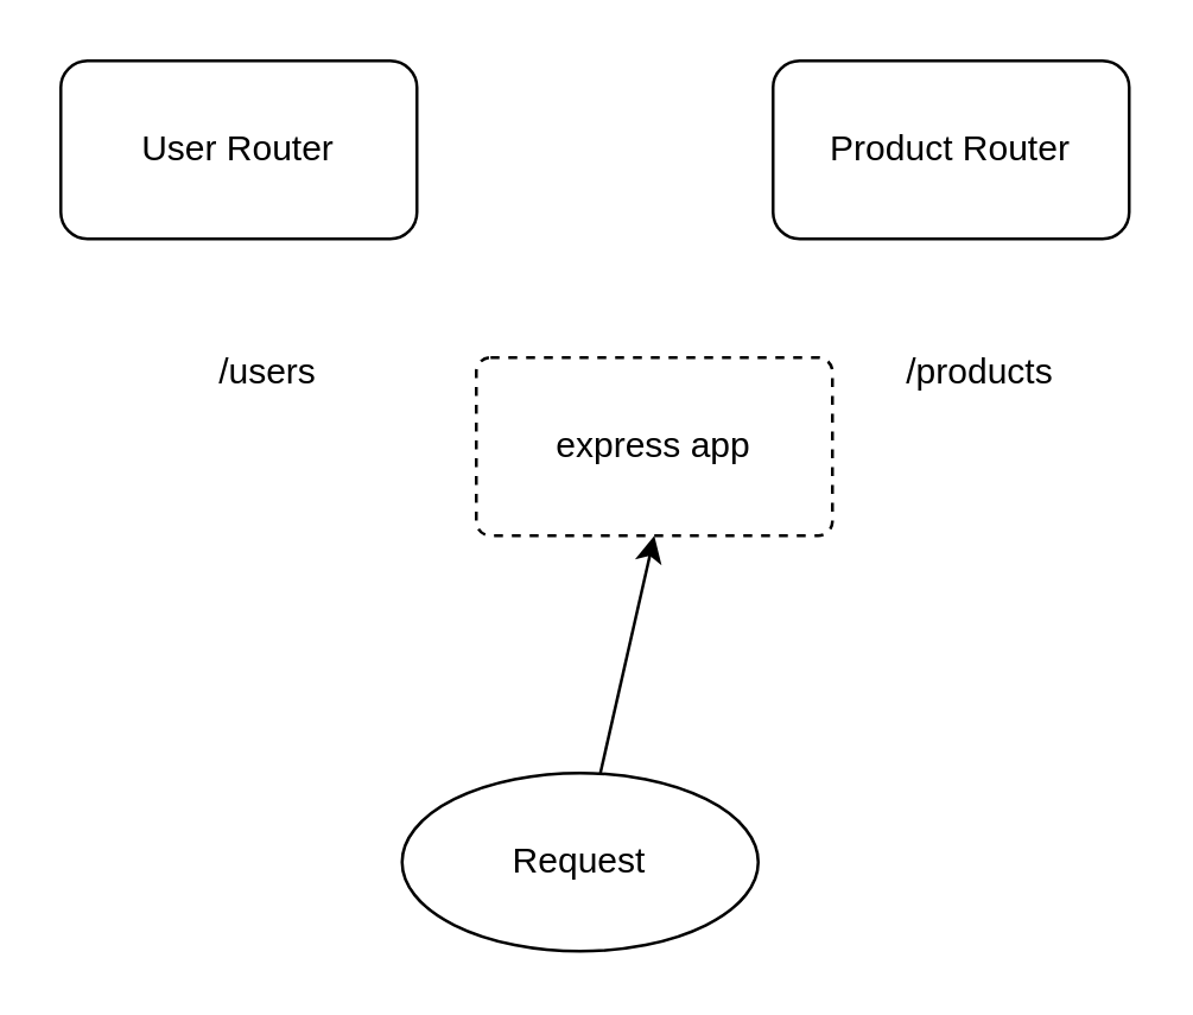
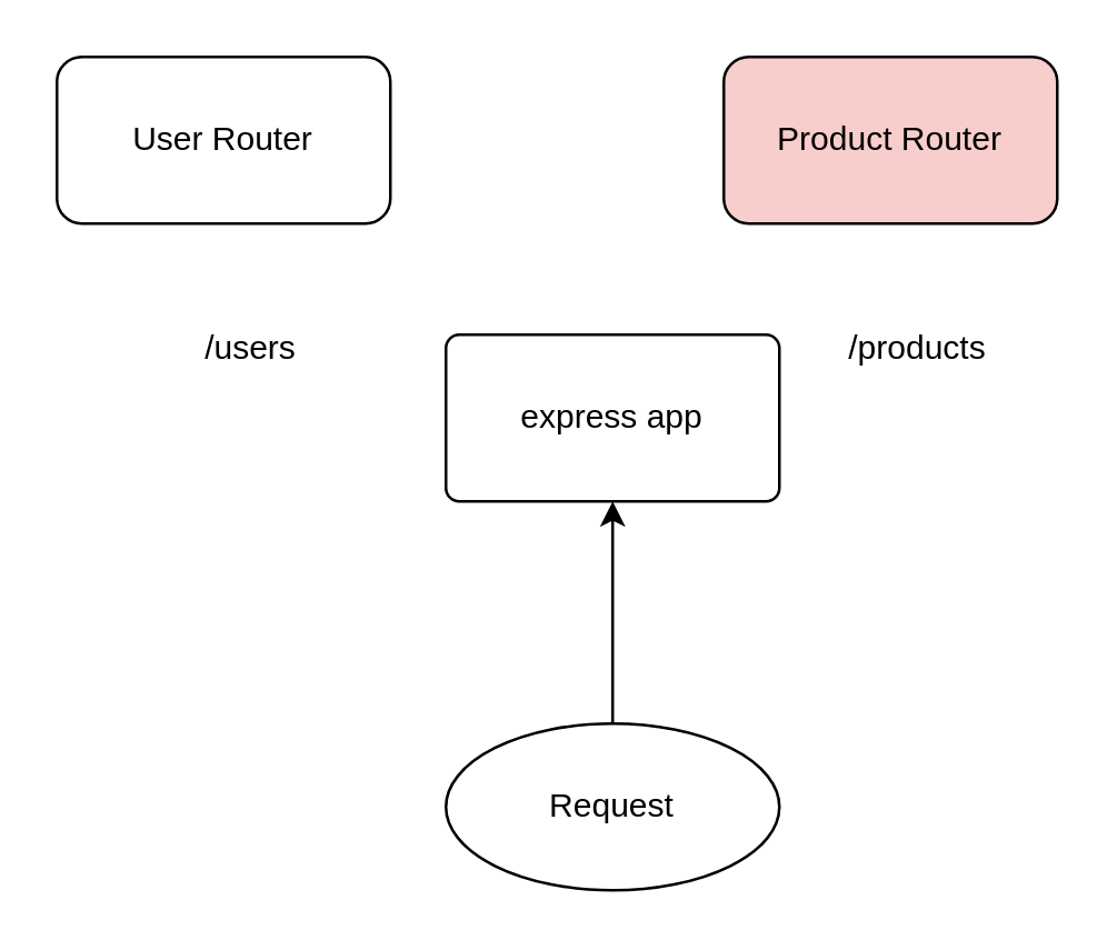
  <mxCell id="0" />
  <mxCell id="1" parent="0" />
- <mxCell id="2" value="express app" style="rounded=1;whiteSpace=wrap;html=1;arcSize=8;dashed=1;" vertex="1" parent="1"><mxGeometry x="160" y="120" width="120" height="60" as="geometry" /></mxCell>
+ <mxCell id="2" value="express app" style="rounded=1;whiteSpace=wrap;html=1;arcSize=8;" vertex="1" parent="1"><mxGeometry x="160" y="120" width="120" height="60" as="geometry" /></mxCell>
  <mxCell id="3" value="User Router" style="rounded=1;whiteSpace=wrap;html=1;" vertex="1" parent="1"><mxGeometry x="20" y="20" width="120" height="60" as="geometry" /></mxCell>
- <mxCell id="4" value="Product Router" style="rounded=1;whiteSpace=wrap;html=1;" vertex="1" parent="1"><mxGeometry x="260" y="20" width="120" height="60" as="geometry" /></mxCell>
+ <mxCell id="4" value="Product Router" style="rounded=1;whiteSpace=wrap;html=1;fillColor=#f8cecc;" vertex="1" parent="1"><mxGeometry x="260" y="20" width="120" height="60" as="geometry" /></mxCell>
  <mxCell id="5" style="edgeStyle=none;html=1;entryX=0.5;entryY=1;entryDx=0;entryDy=0;" edge="1" parent="1" source="6" target="2"><mxGeometry relative="1" as="geometry" /></mxCell>
- <mxCell id="6" value="Request" style="ellipse;whiteSpace=wrap;html=1;rounded=1;" vertex="1" parent="1"><mxGeometry x="135" y="260" width="120" height="60" as="geometry" /></mxCell>
+ <mxCell id="6" value="Request" style="ellipse;whiteSpace=wrap;html=1;rounded=1;" vertex="1" parent="1"><mxGeometry x="160" y="260" width="120" height="60" as="geometry" /></mxCell>
  <mxCell id="7" value="/users" style="text;html=1;strokeColor=none;fillColor=none;align=center;verticalAlign=middle;whiteSpace=wrap;rounded=0;" vertex="1" parent="1"><mxGeometry x="60" y="110" width="60" height="30" as="geometry" /></mxCell>
  <mxCell id="8" value="/products" style="text;html=1;strokeColor=none;fillColor=none;align=center;verticalAlign=middle;whiteSpace=wrap;rounded=0;" vertex="1" parent="1"><mxGeometry x="300" y="110" width="60" height="30" as="geometry" /></mxCell>
